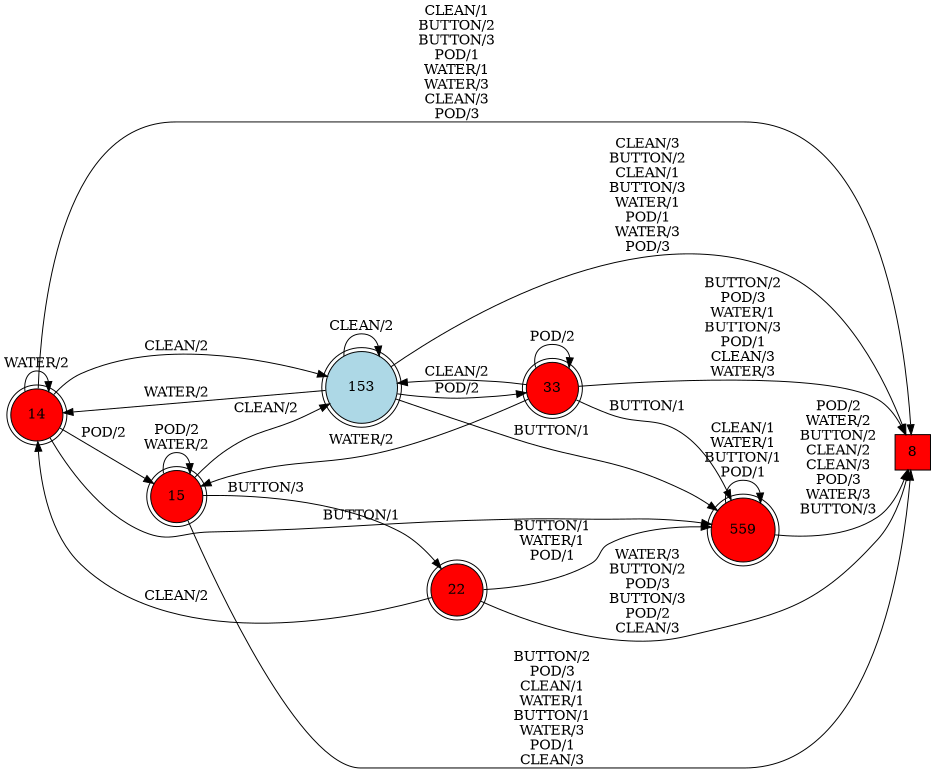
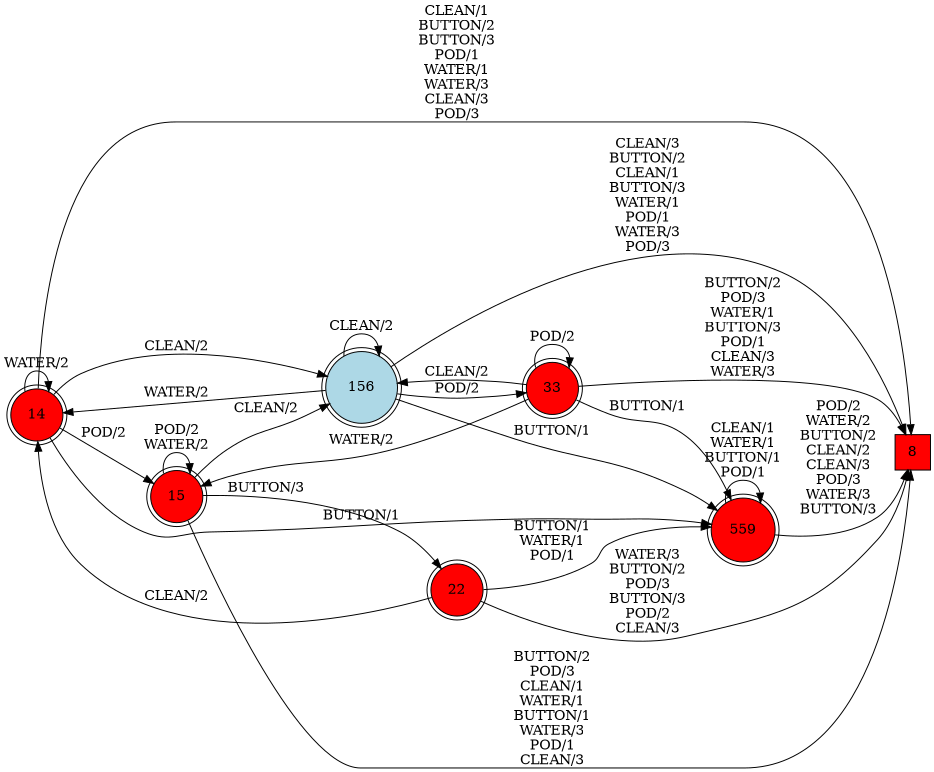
  digraph {
    rankdir=LR
    node [fillcolor=red shape=doublecircle style=filled]
    8 [shape=square]
    14
    15
-   153 [fillcolor=lightblue isInitial=True]
+   153 [fillcolor=lightblue isInitial=True label=156]
    559
    22
    33
    14 -> 8 [label="CLEAN/1\nBUTTON/2\nBUTTON/3\nPOD/1\nWATER/1\nWATER/3\nCLEAN/3\nPOD/3"]
    14 -> 14 [label="WATER/2"]
    14 -> 15 [label="POD/2"]
    14 -> 153 [label="CLEAN/2"]
    14 -> 559 [label="BUTTON/1"]
    15 -> 8 [label="BUTTON/2\nPOD/3\nCLEAN/1\nWATER/1\nBUTTON/1\nWATER/3\nPOD/1\nCLEAN/3"]
    15 -> 15 [label="POD/2\nWATER/2"]
    15 -> 153 [label="CLEAN/2"]
    15 -> 22 [label="BUTTON/3"]
    153 -> 8 [label="CLEAN/3\nBUTTON/2\nCLEAN/1\nBUTTON/3\nWATER/1\nPOD/1\nWATER/3\nPOD/3"]
    153 -> 14 [label="WATER/2"]
    153 -> 153 [label="CLEAN/2"]
    153 -> 559 [label="BUTTON/1"]
    153 -> 33 [label="POD/2"]
    559 -> 8 [label="POD/2\nWATER/2\nBUTTON/2\nCLEAN/2\nCLEAN/3\nPOD/3\nWATER/3\nBUTTON/3"]
    559 -> 559 [label="CLEAN/1\nWATER/1\nBUTTON/1\nPOD/1"]
    22 -> 8 [label="WATER/3\nBUTTON/2\nPOD/3\nBUTTON/3\nPOD/2\nCLEAN/3"]
    22 -> 14 [label="CLEAN/2"]
    22 -> 559 [label="BUTTON/1\nWATER/1\nPOD/1"]
    33 -> 8 [label="BUTTON/2\nPOD/3\nWATER/1\nBUTTON/3\nPOD/1\nCLEAN/3\nWATER/3"]
    33 -> 15 [label="WATER/2"]
    33 -> 153 [label="CLEAN/2"]
    33 -> 559 [label="BUTTON/1"]
    33 -> 33 [label="POD/2"]
  }
